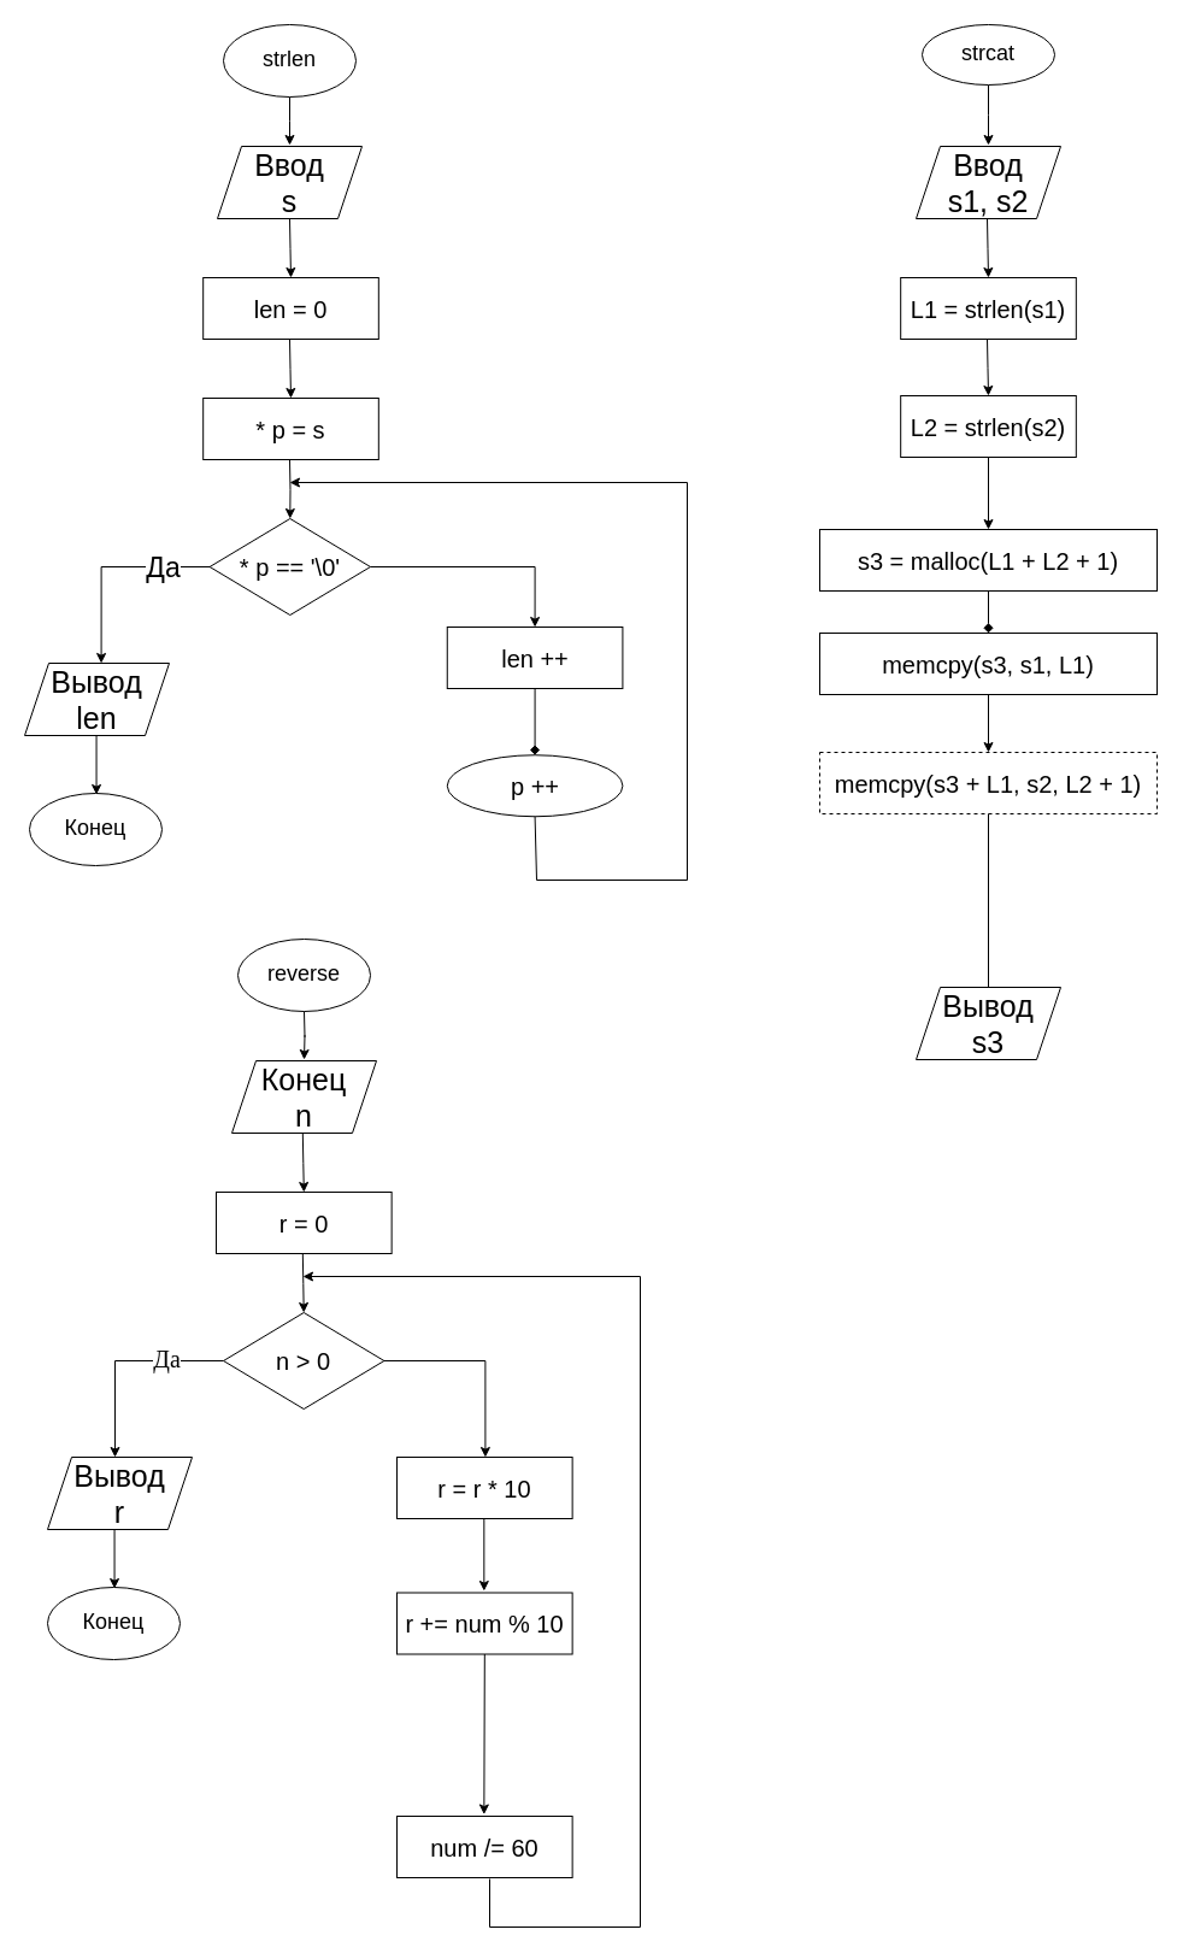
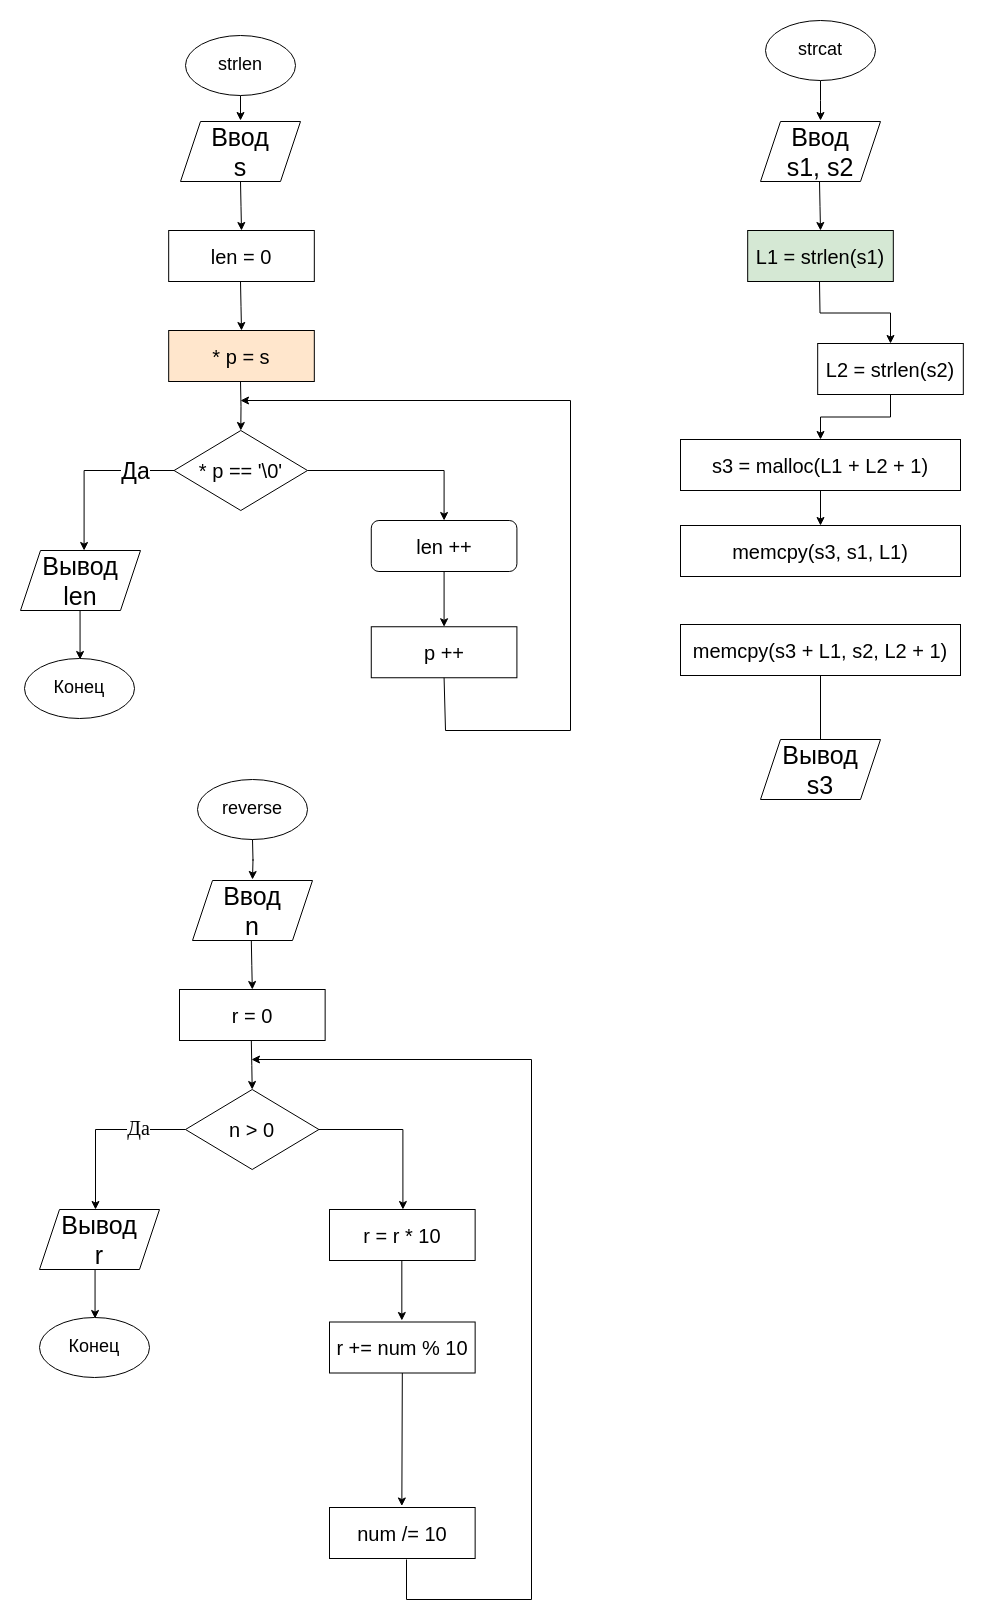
  <mxCell id="0" />
  <mxCell id="1" parent="0" />
  <mxCell id="2" value="" style="edgeStyle=orthogonalEdgeStyle;rounded=0;orthogonalLoop=1;jettySize=auto;html=1;" parent="1" source="3" edge="1"><mxGeometry relative="1" as="geometry"><mxPoint x="240" y="120" as="targetPoint" /></mxGeometry></mxCell>
- <mxCell id="3" value="&lt;p style=&quot;line-height: 110%;&quot;&gt;&lt;span style=&quot;font-size: 18px;&quot;&gt;strlen&lt;/span&gt;&lt;/p&gt;" style="ellipse;whiteSpace=wrap;html=1;" parent="1" vertex="1"><mxGeometry x="185" y="20" width="110" height="60" as="geometry" /></mxCell>
+ <mxCell id="3" value="&lt;p style=&quot;line-height: 110%;&quot;&gt;&lt;span style=&quot;font-size: 18px;&quot;&gt;strlen&lt;/span&gt;&lt;/p&gt;" style="ellipse;whiteSpace=wrap;html=1;" parent="1" vertex="1"><mxGeometry x="185" y="35" width="110" height="60" as="geometry" /></mxCell>
  <mxCell id="4" value="&lt;span style=&quot;font-size: 25px;&quot;&gt;Ввод &lt;br&gt;s&lt;br&gt;&lt;/span&gt;" style="shape=parallelogram;perimeter=parallelogramPerimeter;whiteSpace=wrap;html=1;fixedSize=1;" parent="1" vertex="1"><mxGeometry x="180" y="121" width="120" height="60" as="geometry" /></mxCell>
  <mxCell id="5" value="len = 0" style="rounded=0;whiteSpace=wrap;html=1;fontSize=20;" parent="1" vertex="1"><mxGeometry x="168.18" y="230" width="145.64" height="51" as="geometry" /></mxCell>
  <mxCell id="6" value="" style="edgeStyle=orthogonalEdgeStyle;rounded=0;orthogonalLoop=1;jettySize=auto;html=1;exitX=0.5;exitY=1;exitDx=0;exitDy=0;entryX=0.5;entryY=0;entryDx=0;entryDy=0;" parent="1" target="5" edge="1"><mxGeometry relative="1" as="geometry"><mxPoint x="260" y="279" as="targetPoint" /><mxPoint x="240" y="181" as="sourcePoint" /></mxGeometry></mxCell>
- <mxCell id="7" value="* p = s" style="rounded=0;whiteSpace=wrap;html=1;fontSize=20;" parent="1" vertex="1"><mxGeometry x="168.18" y="330" width="145.64" height="51" as="geometry" /></mxCell>
+ <mxCell id="7" value="* p = s" style="rounded=0;whiteSpace=wrap;html=1;fontSize=20;fillColor=#ffe6cc;" parent="1" vertex="1"><mxGeometry x="168.18" y="330" width="145.64" height="51" as="geometry" /></mxCell>
  <mxCell id="8" value="" style="edgeStyle=orthogonalEdgeStyle;rounded=0;orthogonalLoop=1;jettySize=auto;html=1;exitX=0.5;exitY=1;exitDx=0;exitDy=0;entryX=0.5;entryY=0;entryDx=0;entryDy=0;" parent="1" target="7" edge="1"><mxGeometry relative="1" as="geometry"><mxPoint x="260" y="379" as="targetPoint" /><mxPoint x="240" y="281" as="sourcePoint" /></mxGeometry></mxCell>
  <mxCell id="9" value="" style="edgeStyle=orthogonalEdgeStyle;rounded=0;orthogonalLoop=1;jettySize=auto;html=1;exitX=0.5;exitY=1;exitDx=0;exitDy=0;entryX=0.5;entryY=0;entryDx=0;entryDy=0;" parent="1" target="10" edge="1"><mxGeometry relative="1" as="geometry"><mxPoint x="241" y="430" as="targetPoint" /><mxPoint x="240" y="381" as="sourcePoint" /></mxGeometry></mxCell>
  <mxCell id="10" value="&lt;span style=&quot;font-size: 20px;&quot;&gt;* p == '\0'&lt;/span&gt;" style="rhombus;whiteSpace=wrap;html=1;" parent="1" vertex="1"><mxGeometry x="173.59" y="430" width="133.41" height="80" as="geometry" /></mxCell>
  <mxCell id="11" value="" style="edgeStyle=orthogonalEdgeStyle;rounded=0;orthogonalLoop=1;jettySize=auto;html=1;exitX=0;exitY=0.5;exitDx=0;exitDy=0;" parent="1" edge="1"><mxGeometry relative="1" as="geometry"><mxPoint x="173.59" y="470" as="sourcePoint" /><mxPoint x="83.59" y="550" as="targetPoint" /><Array as="points"><mxPoint x="83.59" y="470" /></Array></mxGeometry></mxCell>
  <mxCell id="12" value="&lt;span style=&quot;font-size: 25px;&quot;&gt;Вывод&lt;br&gt;len&lt;br&gt;&lt;/span&gt;" style="shape=parallelogram;perimeter=parallelogramPerimeter;whiteSpace=wrap;html=1;fixedSize=1;" parent="1" vertex="1"><mxGeometry x="20" y="550" width="120" height="60" as="geometry" /></mxCell>
  <mxCell id="13" value="" style="edgeStyle=orthogonalEdgeStyle;rounded=0;orthogonalLoop=1;jettySize=auto;html=1;exitX=0.5;exitY=1;exitDx=0;exitDy=0;" parent="1" edge="1"><mxGeometry relative="1" as="geometry"><mxPoint x="79.55" y="659" as="targetPoint" /><mxPoint x="79.55" y="610" as="sourcePoint" /></mxGeometry></mxCell>
  <mxCell id="14" value="&lt;p style=&quot;line-height: 110%;&quot;&gt;&lt;span style=&quot;font-size: 18px;&quot;&gt;Конец&lt;/span&gt;&lt;/p&gt;" style="ellipse;whiteSpace=wrap;html=1;" parent="1" vertex="1"><mxGeometry x="24" y="658" width="110" height="60" as="geometry" /></mxCell>
  <mxCell id="15" value="" style="edgeStyle=orthogonalEdgeStyle;rounded=0;orthogonalLoop=1;jettySize=auto;html=1;exitX=1;exitY=0.5;exitDx=0;exitDy=0;entryX=0.5;entryY=0;entryDx=0;entryDy=0;" parent="1" target="16" edge="1"><mxGeometry relative="1" as="geometry"><mxPoint x="307" y="470" as="sourcePoint" /><mxPoint x="436.77" y="509" as="targetPoint" /><Array as="points"><mxPoint x="443.77" y="470" /></Array></mxGeometry></mxCell>
- <mxCell id="16" value="len ++" style="rounded=0;whiteSpace=wrap;html=1;fontSize=20;" parent="1" vertex="1"><mxGeometry x="370.77" y="520" width="145.64" height="51" as="geometry" /></mxCell>
- <mxCell id="17" value="p ++" style="ellipse;whiteSpace=wrap;html=1;fontSize=20;" parent="1" vertex="1"><mxGeometry x="370.77" y="626.25" width="145.64" height="51" as="geometry" /></mxCell>
- <mxCell id="18" value="" style="endArrow=diamond;html=1;rounded=0;exitX=0.5;exitY=1;exitDx=0;exitDy=0;entryX=0.5;entryY=0;entryDx=0;entryDy=0;" parent="1" source="16" target="17" edge="1"><mxGeometry width="50" height="50" relative="1" as="geometry"><mxPoint x="110.86" y="659" as="sourcePoint" /><mxPoint x="160.86" y="609" as="targetPoint" /></mxGeometry></mxCell>
+ <mxCell id="16" value="len ++" style="whiteSpace=wrap;html=1;fontSize=20;rounded=1;" parent="1" vertex="1"><mxGeometry x="370.77" y="520" width="145.64" height="51" as="geometry" /></mxCell>
+ <mxCell id="17" value="p ++" style="rounded=0;whiteSpace=wrap;html=1;fontSize=20;" parent="1" vertex="1"><mxGeometry x="370.77" y="626.25" width="145.64" height="51" as="geometry" /></mxCell>
+ <mxCell id="18" value="" style="endArrow=classic;html=1;rounded=0;exitX=0.5;exitY=1;exitDx=0;exitDy=0;entryX=0.5;entryY=0;entryDx=0;entryDy=0;" parent="1" source="16" target="17" edge="1"><mxGeometry width="50" height="50" relative="1" as="geometry"><mxPoint x="110.86" y="659" as="sourcePoint" /><mxPoint x="160.86" y="609" as="targetPoint" /></mxGeometry></mxCell>
  <mxCell id="19" value="" style="endArrow=classic;html=1;rounded=0;endFill=1;exitX=0.5;exitY=1;exitDx=0;exitDy=0;" parent="1" source="17" edge="1"><mxGeometry width="50" height="50" relative="1" as="geometry"><mxPoint x="445" y="660" as="sourcePoint" /><mxPoint x="240" y="400" as="targetPoint" /><Array as="points"><mxPoint x="445" y="730" /><mxPoint x="570" y="730" /><mxPoint x="570" y="400" /></Array></mxGeometry></mxCell>
  <mxCell id="20" value="" style="edgeStyle=orthogonalEdgeStyle;rounded=0;orthogonalLoop=1;jettySize=auto;html=1;" parent="1" source="21" edge="1"><mxGeometry relative="1" as="geometry"><mxPoint x="820" y="120" as="targetPoint" /></mxGeometry></mxCell>
- <mxCell id="21" value="&lt;p style=&quot;line-height: 110%;&quot;&gt;&lt;span style=&quot;font-size: 18px;&quot;&gt;strcat&lt;/span&gt;&lt;/p&gt;" style="ellipse;whiteSpace=wrap;html=1;" parent="1" vertex="1"><mxGeometry x="765" y="20" width="110" height="50" as="geometry" /></mxCell>
+ <mxCell id="21" value="&lt;p style=&quot;line-height: 110%;&quot;&gt;&lt;span style=&quot;font-size: 18px;&quot;&gt;strcat&lt;/span&gt;&lt;/p&gt;" style="ellipse;whiteSpace=wrap;html=1;" parent="1" vertex="1"><mxGeometry x="765" y="20" width="110" height="60" as="geometry" /></mxCell>
  <mxCell id="22" value="&lt;span style=&quot;font-size: 25px;&quot;&gt;Ввод &lt;br&gt;s1, s2&lt;br&gt;&lt;/span&gt;" style="shape=parallelogram;perimeter=parallelogramPerimeter;whiteSpace=wrap;html=1;fixedSize=1;" parent="1" vertex="1"><mxGeometry x="760" y="121" width="120" height="60" as="geometry" /></mxCell>
- <mxCell id="23" value="L1 = strlen(s1)" style="rounded=0;whiteSpace=wrap;html=1;fontSize=20;" parent="1" vertex="1"><mxGeometry x="747.18" y="230" width="145.64" height="51" as="geometry" /></mxCell>
+ <mxCell id="23" value="L1 = strlen(s1)" style="rounded=0;whiteSpace=wrap;html=1;fontSize=20;fillColor=#d5e8d4;" parent="1" vertex="1"><mxGeometry x="747.18" y="230" width="145.64" height="51" as="geometry" /></mxCell>
  <mxCell id="24" value="" style="edgeStyle=orthogonalEdgeStyle;rounded=0;orthogonalLoop=1;jettySize=auto;html=1;exitX=0.5;exitY=1;exitDx=0;exitDy=0;entryX=0.5;entryY=0;entryDx=0;entryDy=0;" parent="1" target="23" edge="1"><mxGeometry relative="1" as="geometry"><mxPoint x="839" y="279" as="targetPoint" /><mxPoint x="819" y="181" as="sourcePoint" /></mxGeometry></mxCell>
- <mxCell id="25" value="L2 = strlen(s2)" style="rounded=0;whiteSpace=wrap;html=1;fontSize=20;" parent="1" vertex="1"><mxGeometry x="747.18" y="328" width="145.64" height="51" as="geometry" /></mxCell>
+ <mxCell id="25" value="L2 = strlen(s2)" style="rounded=0;whiteSpace=wrap;html=1;fontSize=20;" parent="1" vertex="1"><mxGeometry x="817.18" y="343" width="145.64" height="51" as="geometry" /></mxCell>
  <mxCell id="26" value="" style="edgeStyle=orthogonalEdgeStyle;rounded=0;orthogonalLoop=1;jettySize=auto;html=1;exitX=0.5;exitY=1;exitDx=0;exitDy=0;entryX=0.5;entryY=0;entryDx=0;entryDy=0;" parent="1" target="25" edge="1"><mxGeometry relative="1" as="geometry"><mxPoint x="839" y="379" as="targetPoint" /><mxPoint x="819" y="281" as="sourcePoint" /></mxGeometry></mxCell>
  <mxCell id="27" value="s3 = malloc(L1 + L2 + 1)" style="rounded=0;whiteSpace=wrap;html=1;fontSize=20;" parent="1" vertex="1"><mxGeometry x="680" y="439" width="280" height="51" as="geometry" /></mxCell>
  <mxCell id="28" value="" style="edgeStyle=orthogonalEdgeStyle;rounded=0;orthogonalLoop=1;jettySize=auto;html=1;exitX=0.5;exitY=1;exitDx=0;exitDy=0;entryX=0.5;entryY=0;entryDx=0;entryDy=0;" parent="1" source="25" target="27" edge="1"><mxGeometry relative="1" as="geometry"><mxPoint x="839" y="479" as="targetPoint" /><mxPoint x="819" y="381" as="sourcePoint" /></mxGeometry></mxCell>
  <mxCell id="29" value="memcpy(s3, s1, L1)" style="rounded=0;whiteSpace=wrap;html=1;fontSize=20;" parent="1" vertex="1"><mxGeometry x="680" y="525" width="280" height="51" as="geometry" /></mxCell>
- <mxCell id="30" value="" style="edgeStyle=orthogonalEdgeStyle;rounded=0;orthogonalLoop=1;jettySize=auto;html=1;exitX=0.5;exitY=1;exitDx=0;exitDy=0;entryX=0.5;entryY=0;entryDx=0;entryDy=0;endArrow=diamond;" parent="1" source="27" target="29" edge="1"><mxGeometry relative="1" as="geometry"><mxPoint x="839" y="599" as="targetPoint" /><mxPoint x="819" y="501" as="sourcePoint" /></mxGeometry></mxCell>
- <mxCell id="31" value="memcpy(s3 + L1, s2, L2 + 1)" style="rounded=0;whiteSpace=wrap;html=1;fontSize=20;dashed=1;" parent="1" vertex="1"><mxGeometry x="680" y="624" width="280" height="51" as="geometry" /></mxCell>
+ <mxCell id="30" value="" style="edgeStyle=orthogonalEdgeStyle;rounded=0;orthogonalLoop=1;jettySize=auto;html=1;exitX=0.5;exitY=1;exitDx=0;exitDy=0;entryX=0.5;entryY=0;entryDx=0;entryDy=0;" parent="1" source="27" target="29" edge="1"><mxGeometry relative="1" as="geometry"><mxPoint x="839" y="599" as="targetPoint" /><mxPoint x="819" y="501" as="sourcePoint" /></mxGeometry></mxCell>
+ <mxCell id="31" value="memcpy(s3 + L1, s2, L2 + 1)" style="rounded=0;whiteSpace=wrap;html=1;fontSize=20;" parent="1" vertex="1"><mxGeometry x="680" y="624" width="280" height="51" as="geometry" /></mxCell>
  <mxCell id="32" value="" style="edgeStyle=orthogonalEdgeStyle;rounded=0;orthogonalLoop=1;jettySize=auto;html=1;exitX=0.5;exitY=1;exitDx=0;exitDy=0;entryX=0.5;entryY=0;entryDx=0;entryDy=0;endArrow=none;" parent="1" source="31" target="33" edge="1"><mxGeometry relative="1" as="geometry"><mxPoint x="820" y="794.25" as="targetPoint" /><mxPoint x="820" y="754.25" as="sourcePoint" /></mxGeometry></mxCell>
- <mxCell id="33" value="&lt;span style=&quot;font-size: 25px;&quot;&gt;Вывод&lt;br&gt;s3&lt;br&gt;&lt;/span&gt;" style="shape=parallelogram;perimeter=parallelogramPerimeter;whiteSpace=wrap;html=1;fixedSize=1;" parent="1" vertex="1"><mxGeometry x="760" y="819" width="120" height="60" as="geometry" /></mxCell>
- <mxCell id="34" value="" style="edgeStyle=orthogonalEdgeStyle;rounded=0;orthogonalLoop=1;jettySize=auto;html=1;exitX=0.5;exitY=1;exitDx=0;exitDy=0;entryX=0.5;entryY=0;entryDx=0;entryDy=0;" parent="1" source="29" target="31" edge="1"><mxGeometry relative="1" as="geometry"><mxPoint x="830" y="540" as="targetPoint" /><mxPoint x="830" y="500" as="sourcePoint" /></mxGeometry></mxCell>
+ <mxCell id="33" value="&lt;span style=&quot;font-size: 25px;&quot;&gt;Вывод&lt;br&gt;s3&lt;br&gt;&lt;/span&gt;" style="shape=parallelogram;perimeter=parallelogramPerimeter;whiteSpace=wrap;html=1;fixedSize=1;" parent="1" vertex="1"><mxGeometry x="760" y="739" width="120" height="60" as="geometry" /></mxCell>
  <mxCell id="35" value="&lt;p style=&quot;line-height: 110%;&quot;&gt;&lt;span style=&quot;font-size: 18px;&quot;&gt;reverse&lt;/span&gt;&lt;/p&gt;" style="ellipse;whiteSpace=wrap;html=1;" parent="1" vertex="1"><mxGeometry x="197" y="779" width="110" height="60" as="geometry" /></mxCell>
  <mxCell id="36" value="" style="edgeStyle=orthogonalEdgeStyle;rounded=0;orthogonalLoop=1;jettySize=auto;html=1;" parent="1" edge="1"><mxGeometry relative="1" as="geometry"><mxPoint x="252" y="879" as="targetPoint" /><mxPoint x="252" y="839" as="sourcePoint" /></mxGeometry></mxCell>
- <mxCell id="37" value="&lt;span style=&quot;font-size: 25px;&quot;&gt;Конец&lt;br&gt;n&lt;br&gt;&lt;/span&gt;" style="shape=parallelogram;perimeter=parallelogramPerimeter;whiteSpace=wrap;html=1;fixedSize=1;" parent="1" vertex="1"><mxGeometry x="192" y="880" width="120" height="60" as="geometry" /></mxCell>
+ <mxCell id="37" value="&lt;span style=&quot;font-size: 25px;&quot;&gt;Ввод&lt;br&gt;n&lt;br&gt;&lt;/span&gt;" style="shape=parallelogram;perimeter=parallelogramPerimeter;whiteSpace=wrap;html=1;fixedSize=1;" parent="1" vertex="1"><mxGeometry x="192" y="880" width="120" height="60" as="geometry" /></mxCell>
  <mxCell id="38" value="r = 0" style="rounded=0;whiteSpace=wrap;html=1;fontSize=20;" parent="1" vertex="1"><mxGeometry x="179" y="989" width="145.64" height="51" as="geometry" /></mxCell>
  <mxCell id="39" value="" style="edgeStyle=orthogonalEdgeStyle;rounded=0;orthogonalLoop=1;jettySize=auto;html=1;exitX=0.5;exitY=1;exitDx=0;exitDy=0;entryX=0.5;entryY=0;entryDx=0;entryDy=0;" parent="1" target="38" edge="1"><mxGeometry relative="1" as="geometry"><mxPoint x="270.82" y="1038" as="targetPoint" /><mxPoint x="250.82" y="940" as="sourcePoint" /></mxGeometry></mxCell>
  <mxCell id="40" value="" style="edgeStyle=orthogonalEdgeStyle;rounded=0;orthogonalLoop=1;jettySize=auto;html=1;exitX=0.5;exitY=1;exitDx=0;exitDy=0;entryX=0.5;entryY=0;entryDx=0;entryDy=0;" parent="1" target="41" edge="1"><mxGeometry relative="1" as="geometry"><mxPoint x="251.82" y="1087" as="targetPoint" /><mxPoint x="250.82" y="1040" as="sourcePoint" /></mxGeometry></mxCell>
  <mxCell id="41" value="&lt;span style=&quot;font-size: 20px;&quot;&gt;n &amp;gt; 0&lt;/span&gt;" style="rhombus;whiteSpace=wrap;html=1;" parent="1" vertex="1"><mxGeometry x="185" y="1089" width="133.41" height="80" as="geometry" /></mxCell>
  <mxCell id="42" value="" style="edgeStyle=orthogonalEdgeStyle;rounded=0;orthogonalLoop=1;jettySize=auto;html=1;exitX=0;exitY=0.5;exitDx=0;exitDy=0;" parent="1" edge="1"><mxGeometry relative="1" as="geometry"><mxPoint x="185" y="1129" as="sourcePoint" /><mxPoint x="95" y="1209" as="targetPoint" /><Array as="points"><mxPoint x="95" y="1129" /></Array></mxGeometry></mxCell>
  <mxCell id="43" value="Да" style="edgeLabel;html=1;align=center;verticalAlign=middle;resizable=0;points=[];fontSize=20;fontFamily=Architects Daughter;" vertex="1" connectable="0" parent="42"><mxGeometry x="-0.418" y="-3" relative="1" as="geometry"><mxPoint x="1" as="offset" /></mxGeometry></mxCell>
  <mxCell id="44" value="&lt;span style=&quot;font-size: 25px;&quot;&gt;Вывод&lt;br&gt;r&lt;br&gt;&lt;/span&gt;" style="shape=parallelogram;perimeter=parallelogramPerimeter;whiteSpace=wrap;html=1;fixedSize=1;" parent="1" vertex="1"><mxGeometry x="39" y="1209" width="120" height="60" as="geometry" /></mxCell>
  <mxCell id="45" value="" style="edgeStyle=orthogonalEdgeStyle;rounded=0;orthogonalLoop=1;jettySize=auto;html=1;exitX=0.5;exitY=1;exitDx=0;exitDy=0;" parent="1" edge="1"><mxGeometry relative="1" as="geometry"><mxPoint x="94.55" y="1318" as="targetPoint" /><mxPoint x="94.55" y="1269" as="sourcePoint" /></mxGeometry></mxCell>
  <mxCell id="46" value="&lt;p style=&quot;line-height: 110%;&quot;&gt;&lt;span style=&quot;font-size: 18px;&quot;&gt;Конец&lt;/span&gt;&lt;/p&gt;" style="ellipse;whiteSpace=wrap;html=1;" parent="1" vertex="1"><mxGeometry x="39" y="1317" width="110" height="60" as="geometry" /></mxCell>
  <mxCell id="47" value="" style="edgeStyle=orthogonalEdgeStyle;rounded=0;orthogonalLoop=1;jettySize=auto;html=1;exitX=0;exitY=0.5;exitDx=0;exitDy=0;" parent="1" edge="1"><mxGeometry relative="1" as="geometry"><mxPoint x="318.41" y="1129" as="sourcePoint" /><mxPoint x="402.41" y="1209" as="targetPoint" /><Array as="points"><mxPoint x="402.41" y="1129" /><mxPoint x="402.41" y="1209" /></Array></mxGeometry></mxCell>
  <mxCell id="48" value="r = r * 10" style="rounded=0;whiteSpace=wrap;html=1;fontSize=20;" parent="1" vertex="1"><mxGeometry x="329" y="1209" width="145.64" height="51" as="geometry" /></mxCell>
  <mxCell id="49" value="" style="edgeStyle=orthogonalEdgeStyle;rounded=0;orthogonalLoop=1;jettySize=auto;html=1;exitX=0.5;exitY=1;exitDx=0;exitDy=0;entryX=0.5;entryY=0;entryDx=0;entryDy=0;" parent="1" edge="1"><mxGeometry relative="1" as="geometry"><mxPoint x="401.34" y="1320" as="targetPoint" /><mxPoint x="401.34" y="1260" as="sourcePoint" /></mxGeometry></mxCell>
  <mxCell id="50" value="r += num % 10" style="rounded=0;whiteSpace=wrap;html=1;fontSize=20;" parent="1" vertex="1"><mxGeometry x="329" y="1321.5" width="145.64" height="51" as="geometry" /></mxCell>
  <mxCell id="51" value="" style="edgeStyle=orthogonalEdgeStyle;rounded=0;orthogonalLoop=1;jettySize=auto;html=1;exitX=0.5;exitY=1;exitDx=0;exitDy=0;entryX=0.5;entryY=0;entryDx=0;entryDy=0;" parent="1" source="50" edge="1"><mxGeometry relative="1" as="geometry"><mxPoint x="401.34" y="1505.5" as="targetPoint" /><mxPoint x="401.34" y="1445.5" as="sourcePoint" /></mxGeometry></mxCell>
- <mxCell id="52" value="num /= 60" style="rounded=0;whiteSpace=wrap;html=1;fontSize=20;" parent="1" vertex="1"><mxGeometry x="329" y="1507" width="145.64" height="51" as="geometry" /></mxCell>
+ <mxCell id="52" value="num /= 10" style="rounded=0;whiteSpace=wrap;html=1;fontSize=20;" parent="1" vertex="1"><mxGeometry x="329" y="1507" width="145.64" height="51" as="geometry" /></mxCell>
  <mxCell id="53" value="" style="endArrow=classic;html=1;rounded=0;endFill=1;" parent="1" edge="1"><mxGeometry width="50" height="50" relative="1" as="geometry"><mxPoint x="406" y="1559" as="sourcePoint" /><mxPoint x="251" y="1059" as="targetPoint" /><Array as="points"><mxPoint x="406" y="1599" /><mxPoint x="531" y="1599" /><mxPoint x="531" y="1059" /></Array></mxGeometry></mxCell>
  <mxCell id="54" value="&lt;font style=&quot;font-size: 23px;&quot;&gt;Да&lt;/font&gt;" style="edgeLabel;html=1;align=center;verticalAlign=middle;resizable=0;points=[];" parent="1" vertex="1" connectable="0"><mxGeometry x="134.001" y="470" as="geometry" /></mxCell>
